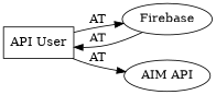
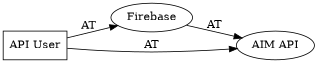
  digraph {
    rankdir=LR
    node [shape=oval]
    n1 [label="API User" shape=box]
    n2 [label=Firebase]
    n3 [label="AIM API"]
    n1 -> n2 [label=AT]
    n1 -> n3 [label=AT]
-   n2 -> n1 [label=AT]
+   n2 -> n3 [label=AT]
  }
